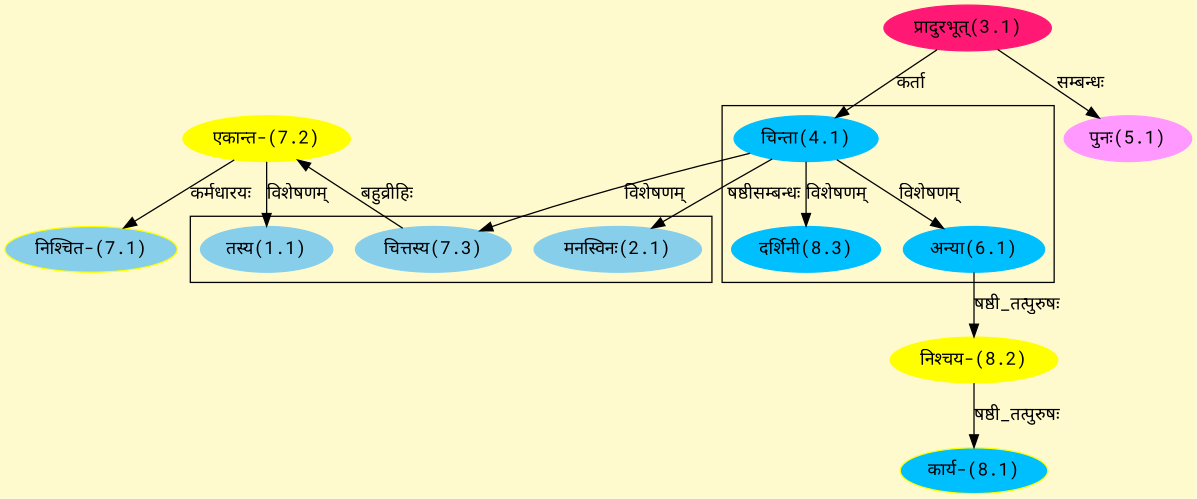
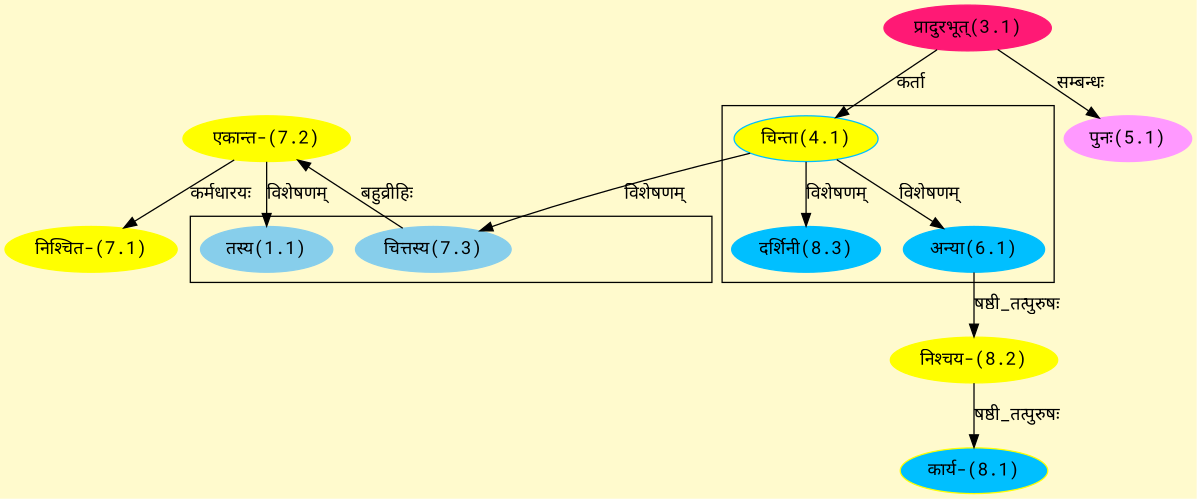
  digraph {
    bgcolor=lemonchiffon1
    compound=true
    fontname="Roboto Mono"
    rankdir=BT
    node [color="#FFFF00" fontname="Roboto Mono" style=filled]
    edge [dir=back fontname="Roboto Mono"]
    n1 [color="#87CEEB" label="तस्य(1.1)"]
-   n2 [color="#87CEEB" label="मनस्विनः(2.1)"]
    n3 [color="#87CEEB" label="चित्तस्य(7.3)"]
    n4 [color="#00BFFF" label="अन्या(6.1)"]
-   n5 [color="#00BFFF" label="चिन्ता(4.1)"]
+   n5 [color="#00BFFF" label="चिन्ता(4.1)" fillcolor="#FFFF00"]
    n6 [color="#00BFFF" label="दर्शिनी(8.3)"]
    n7 [label="एकान्त-(7.2)"]
    n8 [color="#FF1975" label="प्रादुरभूत्(3.1)"]
    n9 [color="#FF99FF" label="पुनः(5.1)"]
-   n10 [label="निश्चित-(7.1)" fillcolor="#87CEEB"]
+   n10 [label="निश्चित-(7.1)"]
    n11 [fillcolor="#00BFFF" label="कार्य-(8.1)"]
    n12 [label="निश्चय-(8.2)"]
    subgraph cluster_1 {
      n1
-     n2
      n3
    }
    subgraph cluster_2 {
      n4
      n5
      n6
    }
    n1 -> n7 [label="विशेषणम्"]
-   n2 -> n5 [label="षष्ठीसम्बन्धः"]
    n3 -> n5 [label="विशेषणम्"]
    n4 -> n5 [label="विशेषणम्"]
    n5 -> n8 [label="कर्ता"]
    n6 -> n5 [label="विशेषणम्"]
    n7 -> n3 [label="बहुव्रीहिः"]
    n9 -> n8 [label="सम्बन्धः"]
    n10 -> n7 [label="कर्मधारयः"]
    n11 -> n12 [label="षष्ठी_तत्पुरुषः"]
    n12 -> n4 [label="षष्ठी_तत्पुरुषः"]
  }
